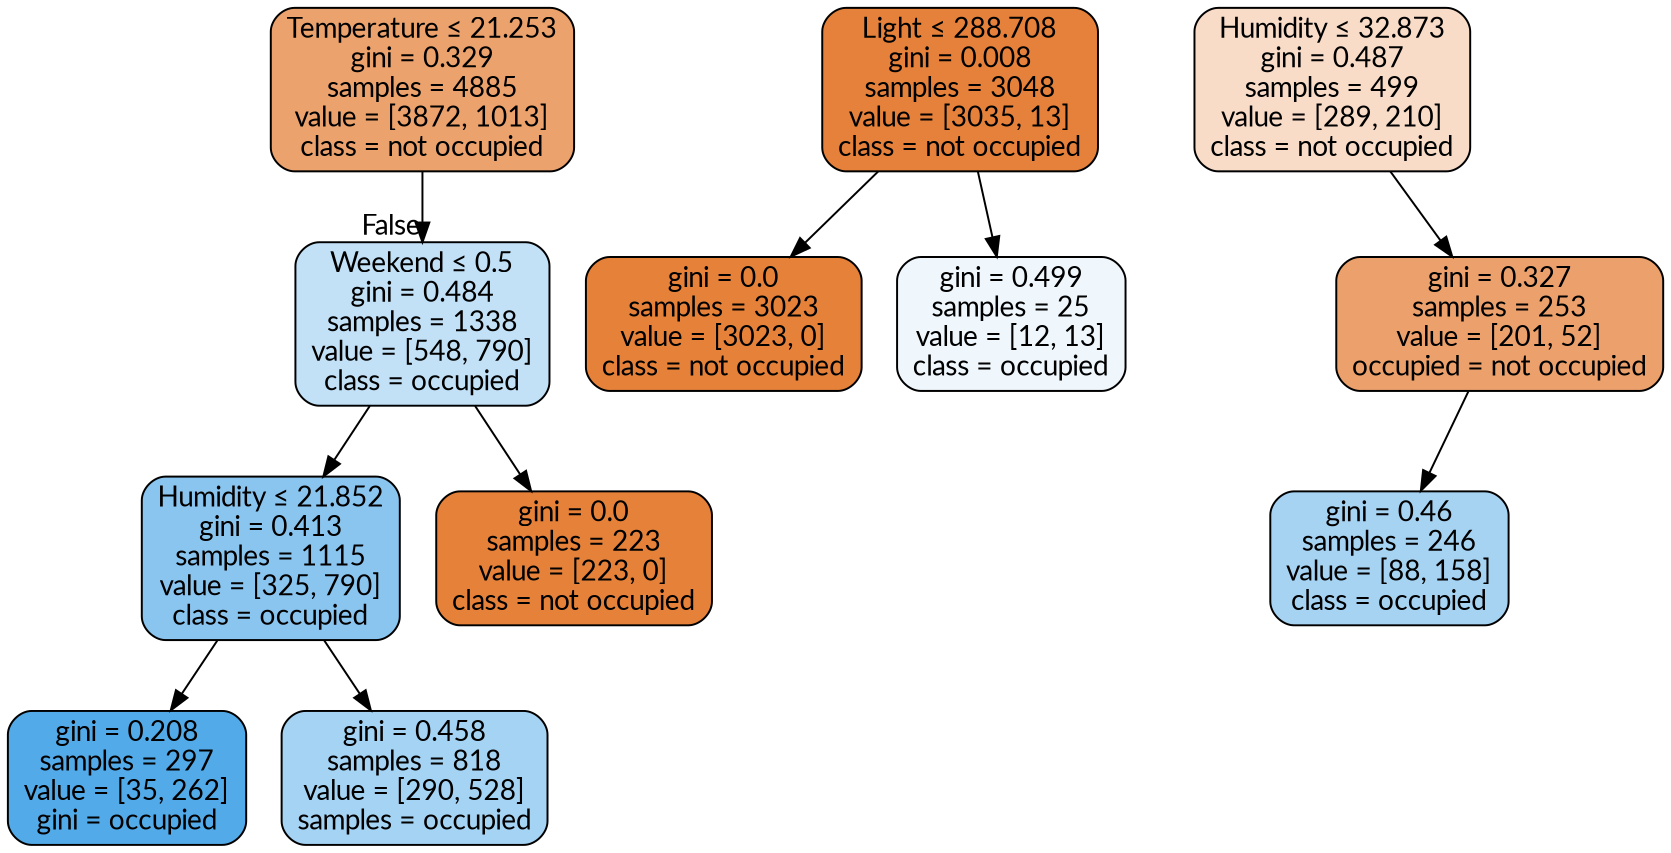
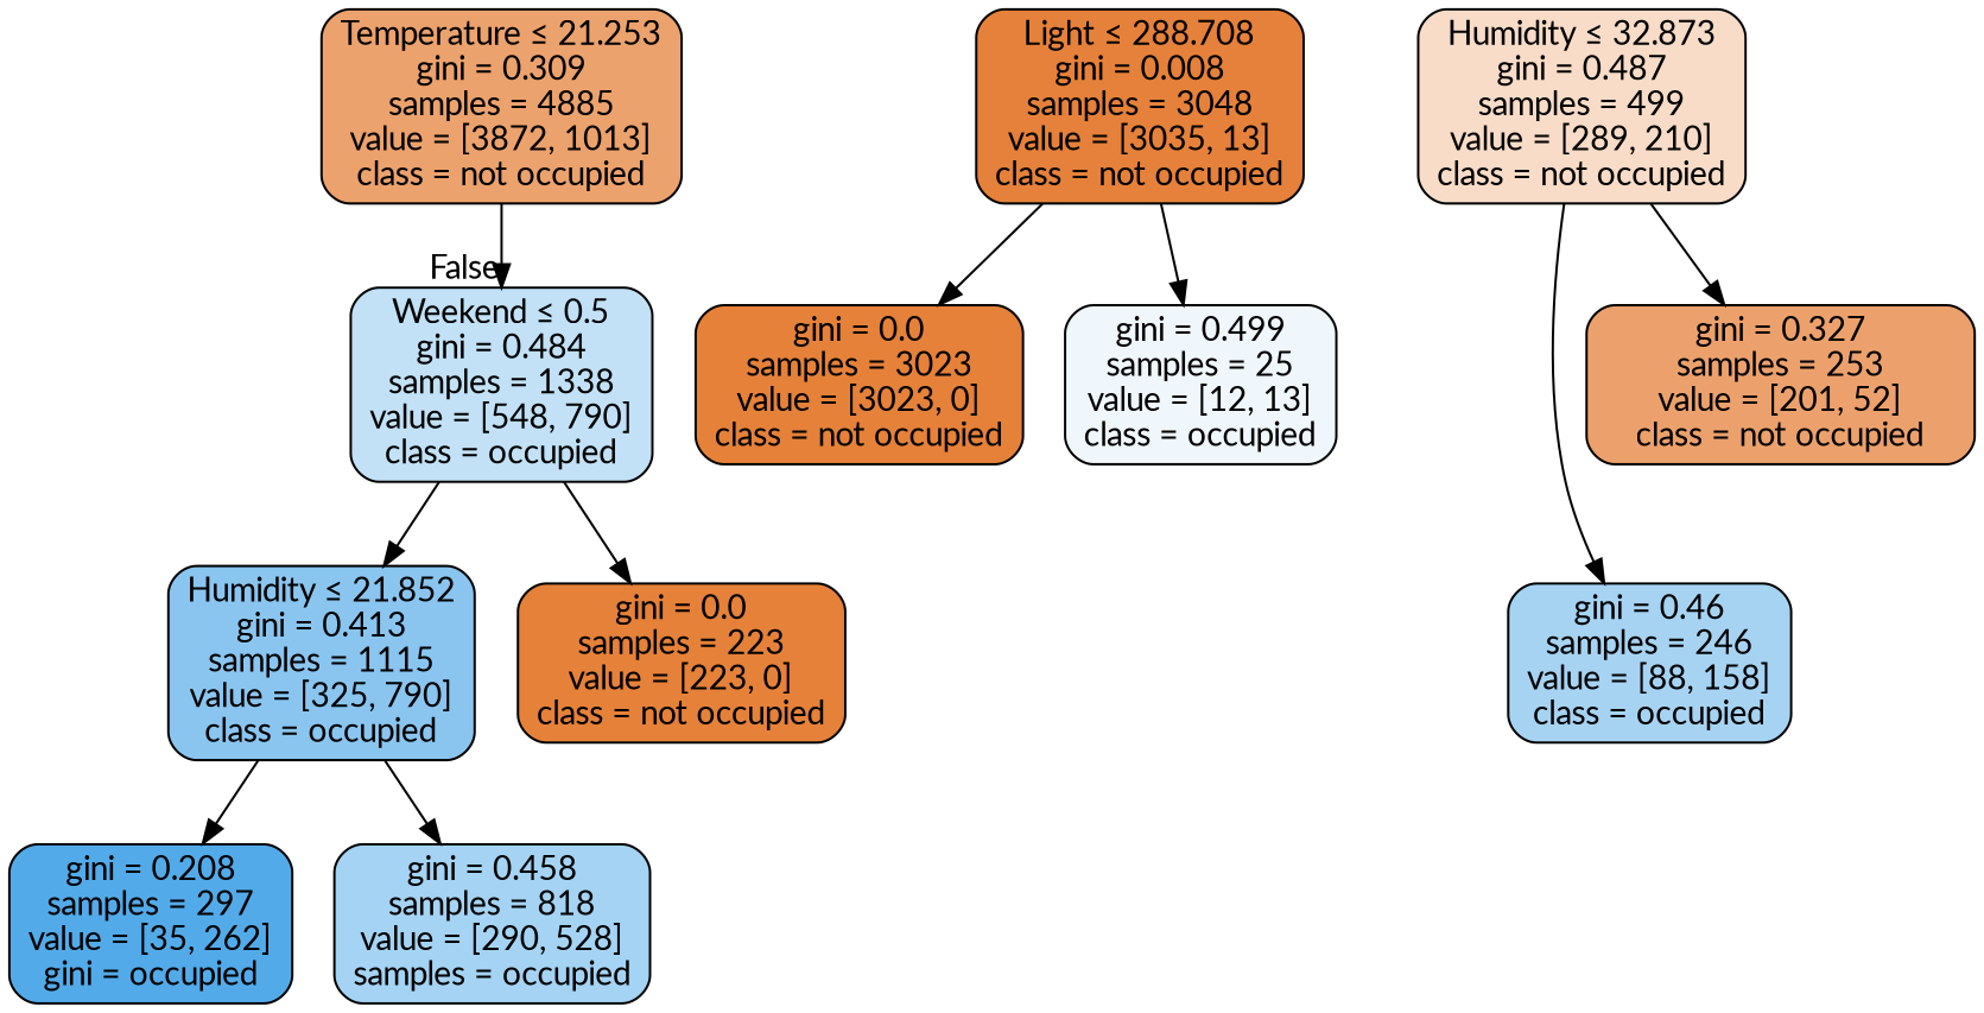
  digraph {
    fontname=Lato
    node [color=black fillcolor="#e58139ff" fontname=Lato shape=box style="filled, rounded"]
    edge [fontname=Lato]
-   n1 [fillcolor="#e58139bc" label=<Temperature &le; 21.253<br/>gini = 0.329<br/>samples = 4885<br/>value = [3872, 1013]<br/>class = not occupied>]
+   n1 [fillcolor="#e58139bc" label=<Temperature &le; 21.253<br/>gini = 0.309<br/>samples = 4885<br/>value = [3872, 1013]<br/>class = not occupied>]
    n2 [fillcolor="#399de54e" label=<Weekend &le; 0.5<br/>gini = 0.484<br/>samples = 1338<br/>value = [548, 790]<br/>class = occupied>]
    n3 [fillcolor="#399de596" label=<Humidity &le; 21.852<br/>gini = 0.413<br/>samples = 1115<br/>value = [325, 790]<br/>class = occupied>]
    n4 [label=<gini = 0.0<br/>samples = 223<br/>value = [223, 0]<br/>class = not occupied>]
    n5 [fillcolor="#e58139fe" label=<Light &le; 288.708<br/>gini = 0.008<br/>samples = 3048<br/>value = [3035, 13]<br/>class = not occupied>]
    n6 [label=<gini = 0.0<br/>samples = 3023<br/>value = [3023, 0]<br/>class = not occupied>]
    n7 [fillcolor="#399de514" label=<gini = 0.499<br/>samples = 25<br/>value = [12, 13]<br/>class = occupied>]
    n8 [fillcolor="#e5813946" label=<Humidity &le; 32.873<br/>gini = 0.487<br/>samples = 499<br/>value = [289, 210]<br/>class = not occupied>]
    n9 [fillcolor="#399de571" label=<gini = 0.46<br/>samples = 246<br/>value = [88, 158]<br/>class = occupied>]
-   n10 [fillcolor="#e58139bd" label=<gini = 0.327<br/>samples = 253<br/>value = [201, 52]<br/>occupied = not occupied>]
+   n10 [fillcolor="#e58139bd" label=<gini = 0.327<br/>samples = 253<br/>value = [201, 52]<br/>class = not occupied>]
    n11 [fillcolor="#399de5dd" label=<gini = 0.208<br/>samples = 297<br/>value = [35, 262]<br/>gini = occupied>]
    n12 [fillcolor="#399de573" label=<gini = 0.458<br/>samples = 818<br/>value = [290, 528]<br/>samples = occupied>]
    n1 -> n2 [headlabel=False labelangle=-45 labeldistance=2.5]
    n2 -> n3
    n2 -> n4
    n3 -> n11
    n3 -> n12
    n5 -> n6
    n5 -> n7
-   n10 -> n9
+   n8 -> n9
    n8 -> n10
  }
